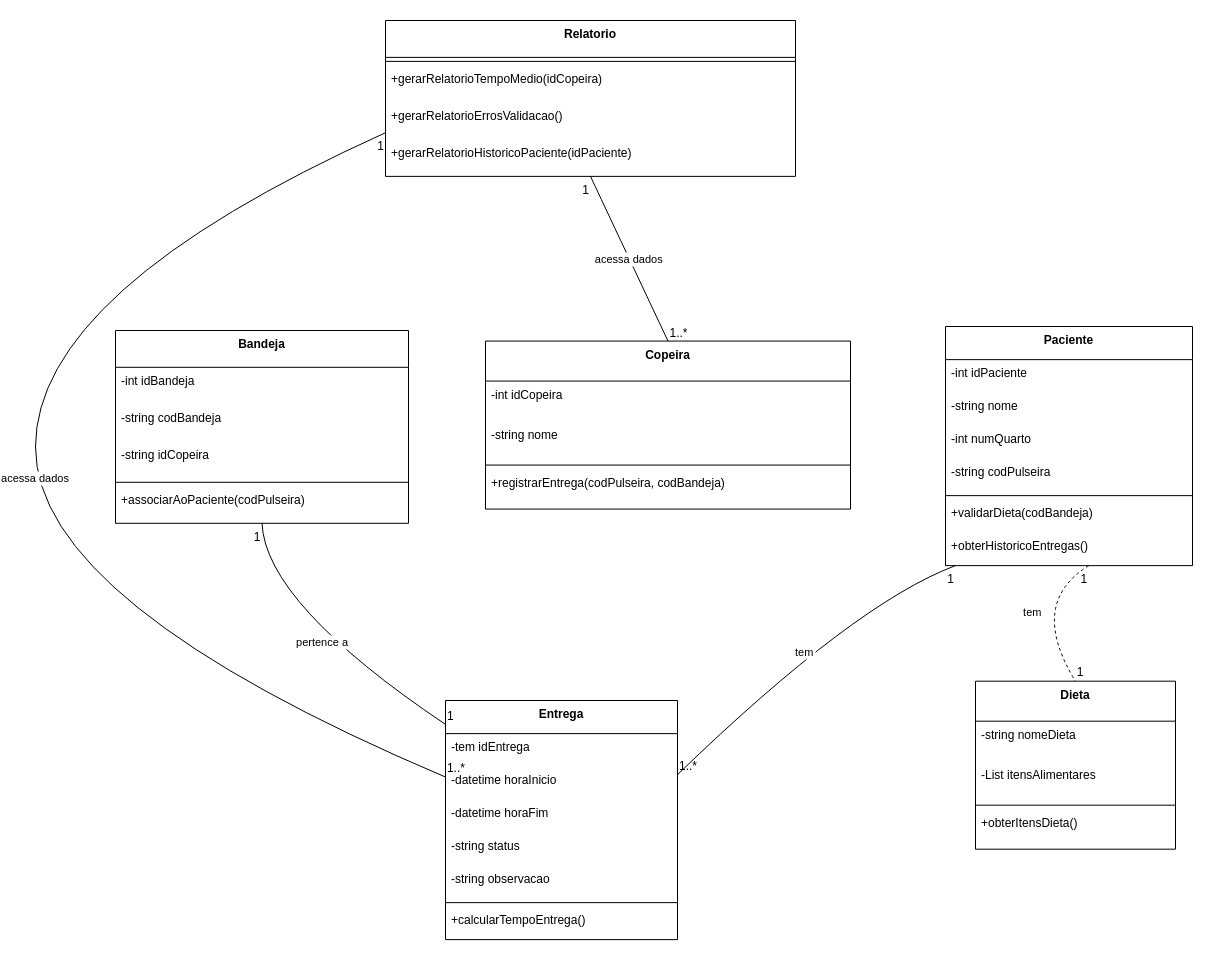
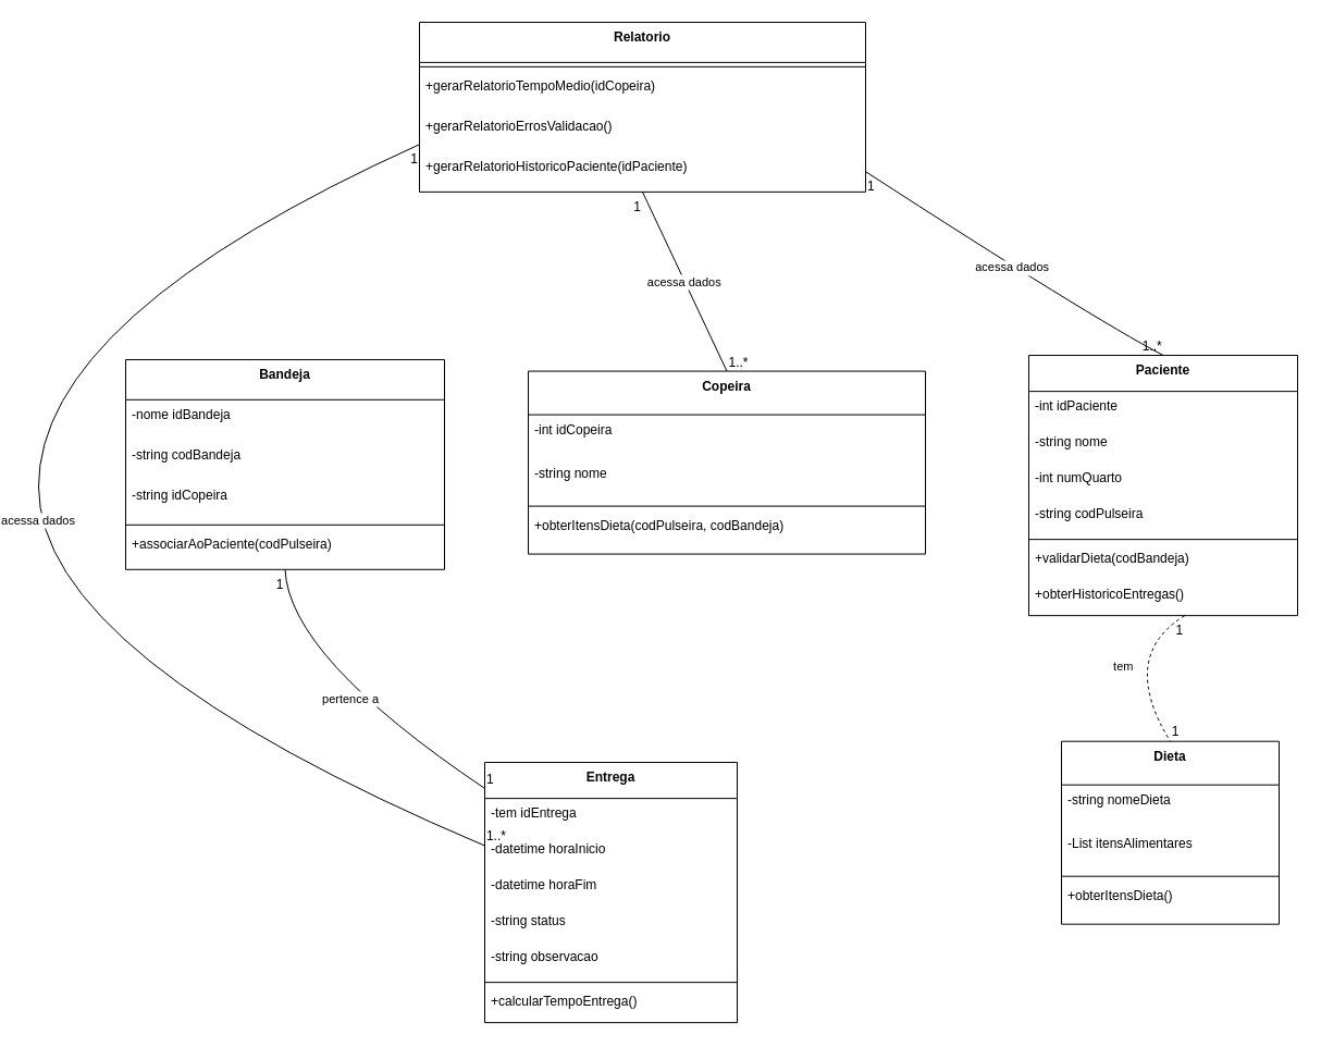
  <mxCell id="0" />
  <mxCell id="1" parent="0" />
  <mxCell id="2" value="Paciente" style="swimlane;fontStyle=1;align=center;verticalAlign=top;childLayout=stackLayout;horizontal=1;startSize=33.143;horizontalStack=0;resizeParent=1;resizeParentMax=0;resizeLast=0;collapsible=0;marginBottom=0;" vertex="1" parent="1"><mxGeometry x="930" y="326" width="247" height="239.143" as="geometry" /></mxCell>
  <mxCell id="3" value="-int idPaciente" style="text;strokeColor=none;fillColor=none;align=left;verticalAlign=top;spacingLeft=4;spacingRight=4;overflow=hidden;rotatable=0;points=[[0,0.5],[1,0.5]];portConstraint=eastwest;" vertex="1" parent="2"><mxGeometry y="33.143" width="247" height="33" as="geometry" /></mxCell>
  <mxCell id="4" value="-string nome" style="text;strokeColor=none;fillColor=none;align=left;verticalAlign=top;spacingLeft=4;spacingRight=4;overflow=hidden;rotatable=0;points=[[0,0.5],[1,0.5]];portConstraint=eastwest;" vertex="1" parent="2"><mxGeometry y="66.143" width="247" height="33" as="geometry" /></mxCell>
  <mxCell id="5" value="-int numQuarto" style="text;strokeColor=none;fillColor=none;align=left;verticalAlign=top;spacingLeft=4;spacingRight=4;overflow=hidden;rotatable=0;points=[[0,0.5],[1,0.5]];portConstraint=eastwest;" vertex="1" parent="2"><mxGeometry y="99.143" width="247" height="33" as="geometry" /></mxCell>
  <mxCell id="6" value="-string codPulseira" style="text;strokeColor=none;fillColor=none;align=left;verticalAlign=top;spacingLeft=4;spacingRight=4;overflow=hidden;rotatable=0;points=[[0,0.5],[1,0.5]];portConstraint=eastwest;" vertex="1" parent="2"><mxGeometry y="132.143" width="247" height="33" as="geometry" /></mxCell>
  <mxCell id="7" style="line;strokeWidth=1;fillColor=none;align=left;verticalAlign=middle;spacingTop=-1;spacingLeft=3;spacingRight=3;rotatable=0;labelPosition=right;points=[];portConstraint=eastwest;strokeColor=inherit;" vertex="1" parent="2"><mxGeometry y="165.143" width="247" height="8" as="geometry" /></mxCell>
  <mxCell id="8" value="+validarDieta(codBandeja)" style="text;strokeColor=none;fillColor=none;align=left;verticalAlign=top;spacingLeft=4;spacingRight=4;overflow=hidden;rotatable=0;points=[[0,0.5],[1,0.5]];portConstraint=eastwest;" vertex="1" parent="2"><mxGeometry y="173.143" width="247" height="33" as="geometry" /></mxCell>
  <mxCell id="9" value="+obterHistoricoEntregas()" style="text;strokeColor=none;fillColor=none;align=left;verticalAlign=top;spacingLeft=4;spacingRight=4;overflow=hidden;rotatable=0;points=[[0,0.5],[1,0.5]];portConstraint=eastwest;" vertex="1" parent="2"><mxGeometry y="206.143" width="247" height="33" as="geometry" /></mxCell>
  <mxCell id="10" value="Bandeja" style="swimlane;fontStyle=1;align=center;verticalAlign=top;childLayout=stackLayout;horizontal=1;startSize=36.8;horizontalStack=0;resizeParent=1;resizeParentMax=0;resizeLast=0;collapsible=0;marginBottom=0;" vertex="1" parent="1"><mxGeometry y="330" width="293" height="192.8" as="geometry" x="100" /></mxCell>
- <mxCell id="11" value="-int idBandeja" style="text;strokeColor=none;fillColor=none;align=left;verticalAlign=top;spacingLeft=4;spacingRight=4;overflow=hidden;rotatable=0;points=[[0,0.5],[1,0.5]];portConstraint=eastwest;" vertex="1" parent="10"><mxGeometry y="36.8" width="293" height="37" as="geometry" /></mxCell>
+ <mxCell id="11" value="-nome idBandeja" style="text;strokeColor=none;fillColor=none;align=left;verticalAlign=top;spacingLeft=4;spacingRight=4;overflow=hidden;rotatable=0;points=[[0,0.5],[1,0.5]];portConstraint=eastwest;" vertex="1" parent="10"><mxGeometry y="36.8" width="293" height="37" as="geometry" /></mxCell>
  <mxCell id="12" value="-string codBandeja" style="text;strokeColor=none;fillColor=none;align=left;verticalAlign=top;spacingLeft=4;spacingRight=4;overflow=hidden;rotatable=0;points=[[0,0.5],[1,0.5]];portConstraint=eastwest;" vertex="1" parent="10"><mxGeometry y="73.8" width="293" height="37" as="geometry" /></mxCell>
  <mxCell id="13" value="-string idCopeira" style="text;strokeColor=none;fillColor=none;align=left;verticalAlign=top;spacingLeft=4;spacingRight=4;overflow=hidden;rotatable=0;points=[[0,0.5],[1,0.5]];portConstraint=eastwest;" vertex="1" parent="10"><mxGeometry y="110.8" width="293" height="37" as="geometry" /></mxCell>
  <mxCell id="14" style="line;strokeWidth=1;fillColor=none;align=left;verticalAlign=middle;spacingTop=-1;spacingLeft=3;spacingRight=3;rotatable=0;labelPosition=right;points=[];portConstraint=eastwest;strokeColor=inherit;" vertex="1" parent="10"><mxGeometry y="147.8" width="293" height="8" as="geometry" /></mxCell>
  <mxCell id="15" value="+associarAoPaciente(codPulseira)" style="text;strokeColor=none;fillColor=none;align=left;verticalAlign=top;spacingLeft=4;spacingRight=4;overflow=hidden;rotatable=0;points=[[0,0.5],[1,0.5]];portConstraint=eastwest;" vertex="1" parent="10"><mxGeometry y="155.8" width="293" height="37" as="geometry" /></mxCell>
  <mxCell id="16" value="Copeira" style="swimlane;fontStyle=1;align=center;verticalAlign=top;childLayout=stackLayout;horizontal=1;startSize=40;horizontalStack=0;resizeParent=1;resizeParentMax=0;resizeLast=0;collapsible=0;marginBottom=0;" vertex="1" parent="1"><mxGeometry x="470" y="340.57" width="365" height="168" as="geometry" /></mxCell>
  <mxCell id="17" value="-int idCopeira" style="text;strokeColor=none;fillColor=none;align=left;verticalAlign=top;spacingLeft=4;spacingRight=4;overflow=hidden;rotatable=0;points=[[0,0.5],[1,0.5]];portConstraint=eastwest;" vertex="1" parent="16"><mxGeometry y="40" width="365" height="40" as="geometry" /></mxCell>
  <mxCell id="18" value="-string nome" style="text;strokeColor=none;fillColor=none;align=left;verticalAlign=top;spacingLeft=4;spacingRight=4;overflow=hidden;rotatable=0;points=[[0,0.5],[1,0.5]];portConstraint=eastwest;" vertex="1" parent="16"><mxGeometry y="80" width="365" height="40" as="geometry" /></mxCell>
  <mxCell id="19" style="line;strokeWidth=1;fillColor=none;align=left;verticalAlign=middle;spacingTop=-1;spacingLeft=3;spacingRight=3;rotatable=0;labelPosition=right;points=[];portConstraint=eastwest;strokeColor=inherit;" vertex="1" parent="16"><mxGeometry y="120" width="365" height="8" as="geometry" /></mxCell>
- <mxCell id="20" value="+registrarEntrega(codPulseira, codBandeja)" style="text;strokeColor=none;fillColor=none;align=left;verticalAlign=top;spacingLeft=4;spacingRight=4;overflow=hidden;rotatable=0;points=[[0,0.5],[1,0.5]];portConstraint=eastwest;" vertex="1" parent="16"><mxGeometry y="128" width="365" height="40" as="geometry" /></mxCell>
+ <mxCell id="20" value="+obterItensDieta(codPulseira, codBandeja)" style="text;strokeColor=none;fillColor=none;align=left;verticalAlign=top;spacingLeft=4;spacingRight=4;overflow=hidden;rotatable=0;points=[[0,0.5],[1,0.5]];portConstraint=eastwest;" vertex="1" parent="16"><mxGeometry y="128" width="365" height="40" as="geometry" /></mxCell>
  <mxCell id="21" value="Entrega" style="swimlane;fontStyle=1;align=center;verticalAlign=top;childLayout=stackLayout;horizontal=1;startSize=33.143;horizontalStack=0;resizeParent=1;resizeParentMax=0;resizeLast=0;collapsible=0;marginBottom=0;" vertex="1" parent="1"><mxGeometry x="430" y="700" width="232" height="239.143" as="geometry" /></mxCell>
  <mxCell id="22" value="-tem idEntrega" style="text;strokeColor=none;fillColor=none;align=left;verticalAlign=top;spacingLeft=4;spacingRight=4;overflow=hidden;rotatable=0;points=[[0,0.5],[1,0.5]];portConstraint=eastwest;" vertex="1" parent="21"><mxGeometry y="33.143" width="232" height="33" as="geometry" /></mxCell>
  <mxCell id="23" value="-datetime horaInicio" style="text;strokeColor=none;fillColor=none;align=left;verticalAlign=top;spacingLeft=4;spacingRight=4;overflow=hidden;rotatable=0;points=[[0,0.5],[1,0.5]];portConstraint=eastwest;" vertex="1" parent="21"><mxGeometry y="66.143" width="232" height="33" as="geometry" /></mxCell>
  <mxCell id="24" value="-datetime horaFim" style="text;strokeColor=none;fillColor=none;align=left;verticalAlign=top;spacingLeft=4;spacingRight=4;overflow=hidden;rotatable=0;points=[[0,0.5],[1,0.5]];portConstraint=eastwest;" vertex="1" parent="21"><mxGeometry y="99.143" width="232" height="33" as="geometry" /></mxCell>
  <mxCell id="25" value="-string status" style="text;strokeColor=none;fillColor=none;align=left;verticalAlign=top;spacingLeft=4;spacingRight=4;overflow=hidden;rotatable=0;points=[[0,0.5],[1,0.5]];portConstraint=eastwest;" vertex="1" parent="21"><mxGeometry y="132.143" width="232" height="33" as="geometry" /></mxCell>
  <mxCell id="26" value="-string observacao" style="text;strokeColor=none;fillColor=none;align=left;verticalAlign=top;spacingLeft=4;spacingRight=4;overflow=hidden;rotatable=0;points=[[0,0.5],[1,0.5]];portConstraint=eastwest;" vertex="1" parent="21"><mxGeometry y="165.143" width="232" height="33" as="geometry" /></mxCell>
  <mxCell id="27" style="line;strokeWidth=1;fillColor=none;align=left;verticalAlign=middle;spacingTop=-1;spacingLeft=3;spacingRight=3;rotatable=0;labelPosition=right;points=[];portConstraint=eastwest;strokeColor=inherit;" vertex="1" parent="21"><mxGeometry y="198.143" width="232" height="8" as="geometry" /></mxCell>
  <mxCell id="28" value="+calcularTempoEntrega()" style="text;strokeColor=none;fillColor=none;align=left;verticalAlign=top;spacingLeft=4;spacingRight=4;overflow=hidden;rotatable=0;points=[[0,0.5],[1,0.5]];portConstraint=eastwest;" vertex="1" parent="21"><mxGeometry y="206.143" width="232" height="33" as="geometry" /></mxCell>
  <mxCell id="29" value="Relatorio" style="swimlane;fontStyle=1;align=center;verticalAlign=top;childLayout=stackLayout;horizontal=1;startSize=36.889;horizontalStack=0;resizeParent=1;resizeParentMax=0;resizeLast=0;collapsible=0;marginBottom=0;" vertex="1" parent="1"><mxGeometry x="370" y="20" width="410" height="155.889" as="geometry" /></mxCell>
  <mxCell id="30" style="line;strokeWidth=1;fillColor=none;align=left;verticalAlign=middle;spacingTop=-1;spacingLeft=3;spacingRight=3;rotatable=0;labelPosition=right;points=[];portConstraint=eastwest;strokeColor=inherit;" vertex="1" parent="29"><mxGeometry y="36.889" width="410" height="8" as="geometry" /></mxCell>
  <mxCell id="31" value="+gerarRelatorioTempoMedio(idCopeira)" style="text;strokeColor=none;fillColor=none;align=left;verticalAlign=top;spacingLeft=4;spacingRight=4;overflow=hidden;rotatable=0;points=[[0,0.5],[1,0.5]];portConstraint=eastwest;" vertex="1" parent="29"><mxGeometry y="44.889" width="410" height="37" as="geometry" /></mxCell>
  <mxCell id="32" value="+gerarRelatorioErrosValidacao()" style="text;strokeColor=none;fillColor=none;align=left;verticalAlign=top;spacingLeft=4;spacingRight=4;overflow=hidden;rotatable=0;points=[[0,0.5],[1,0.5]];portConstraint=eastwest;" vertex="1" parent="29"><mxGeometry y="81.889" width="410" height="37" as="geometry" /></mxCell>
  <mxCell id="33" value="+gerarRelatorioHistoricoPaciente(idPaciente)" style="text;strokeColor=none;fillColor=none;align=left;verticalAlign=top;spacingLeft=4;spacingRight=4;overflow=hidden;rotatable=0;points=[[0,0.5],[1,0.5]];portConstraint=eastwest;" vertex="1" parent="29"><mxGeometry y="118.889" width="410" height="37" as="geometry" /></mxCell>
  <mxCell id="34" value="Dieta" style="swimlane;fontStyle=1;align=center;verticalAlign=top;childLayout=stackLayout;horizontal=1;startSize=40;horizontalStack=0;resizeParent=1;resizeParentMax=0;resizeLast=0;collapsible=0;marginBottom=0;" vertex="1" parent="1"><mxGeometry x="960" y="680.68" width="200" height="168" as="geometry" /></mxCell>
  <mxCell id="35" value="-string nomeDieta" style="text;strokeColor=none;fillColor=none;align=left;verticalAlign=top;spacingLeft=4;spacingRight=4;overflow=hidden;rotatable=0;points=[[0,0.5],[1,0.5]];portConstraint=eastwest;" vertex="1" parent="34"><mxGeometry y="40" width="200" height="40" as="geometry" /></mxCell>
  <mxCell id="36" value="-List itensAlimentares" style="text;strokeColor=none;fillColor=none;align=left;verticalAlign=top;spacingLeft=4;spacingRight=4;overflow=hidden;rotatable=0;points=[[0,0.5],[1,0.5]];portConstraint=eastwest;" vertex="1" parent="34"><mxGeometry y="80" width="200" height="40" as="geometry" /></mxCell>
  <mxCell id="37" style="line;strokeWidth=1;fillColor=none;align=left;verticalAlign=middle;spacingTop=-1;spacingLeft=3;spacingRight=3;rotatable=0;labelPosition=right;points=[];portConstraint=eastwest;strokeColor=inherit;" vertex="1" parent="34"><mxGeometry y="120" width="200" height="8" as="geometry" /></mxCell>
  <mxCell id="38" value="+obterItensDieta()" style="text;strokeColor=none;fillColor=none;align=left;verticalAlign=top;spacingLeft=4;spacingRight=4;overflow=hidden;rotatable=0;points=[[0,0.5],[1,0.5]];portConstraint=eastwest;" vertex="1" parent="34"><mxGeometry y="128" width="200" height="40" as="geometry" /></mxCell>
- <mxCell id="39" value="tem" style="curved=1;startArrow=none;endArrow=none;exitX=0.04;exitY=1;entryX=1;entryY=0.31;rounded=0;" edge="1" parent="1" source="2" target="21"><mxGeometry relative="1" as="geometry"><Array as="points"><mxPoint x="839" y="603" /></Array></mxGeometry></mxCell>
- <mxCell id="40" value="1" style="edgeLabel;resizable=0;labelBackgroundColor=none;fontSize=12;align=right;verticalAlign=top;" vertex="1" parent="39"><mxGeometry x="-1" relative="1" as="geometry" /></mxCell>
- <mxCell id="41" value="1..*" style="edgeLabel;resizable=0;labelBackgroundColor=none;fontSize=12;align=left;verticalAlign=bottom;" vertex="1" parent="39"><mxGeometry x="1" relative="1" as="geometry" /></mxCell>
  <mxCell id="42" value="pertence a" style="curved=1;startArrow=none;endArrow=none;exitX=0.5;exitY=1;entryX=0;entryY=0.1;rounded=0;" edge="1" parent="1" source="10" target="21"><mxGeometry relative="1" as="geometry"><Array as="points"><mxPoint x="250" y="603" /></Array></mxGeometry></mxCell>
  <mxCell id="43" value="1" style="edgeLabel;resizable=0;labelBackgroundColor=none;fontSize=12;align=right;verticalAlign=top;" vertex="1" parent="42"><mxGeometry x="-1" relative="1" as="geometry" /></mxCell>
  <mxCell id="44" value="1" style="edgeLabel;resizable=0;labelBackgroundColor=none;fontSize=12;align=left;verticalAlign=bottom;" vertex="1" parent="42"><mxGeometry x="1" relative="1" as="geometry" /></mxCell>
  <mxCell id="45" value="acessa dados" style="curved=1;startArrow=none;endArrow=none;exitX=0;exitY=0.72;entryX=0;entryY=0.32;rounded=0;" edge="1" parent="1" source="29" target="21"><mxGeometry relative="1" as="geometry"><Array as="points"><mxPoint x="20" y="290" /><mxPoint x="20" y="603" /></Array></mxGeometry></mxCell>
  <mxCell id="46" value="1" style="edgeLabel;resizable=0;labelBackgroundColor=none;fontSize=12;align=right;verticalAlign=top;" vertex="1" parent="45"><mxGeometry x="-1" relative="1" as="geometry" /></mxCell>
  <mxCell id="47" value="1..*" style="edgeLabel;resizable=0;labelBackgroundColor=none;fontSize=12;align=left;verticalAlign=bottom;" vertex="1" parent="45"><mxGeometry x="1" relative="1" as="geometry" /></mxCell>
+ <mxCell id="48" value="acessa dados" style="curved=1;startArrow=none;endArrow=none;exitX=1;exitY=0.88;entryX=0.5;entryY=0;rounded=0;" edge="1" parent="1" source="29" target="2"><mxGeometry relative="1" as="geometry"><Array as="points"><mxPoint x="985" y="290" /></Array></mxGeometry></mxCell>
+ <mxCell id="49" value="1" style="edgeLabel;resizable=0;labelBackgroundColor=none;fontSize=12;align=left;verticalAlign=top;" vertex="1" parent="48"><mxGeometry x="-1" relative="1" as="geometry" /></mxCell>
+ <mxCell id="50" value="1..*" style="edgeLabel;resizable=0;labelBackgroundColor=none;fontSize=12;align=right;verticalAlign=bottom;" vertex="1" parent="48"><mxGeometry x="1" relative="1" as="geometry" /></mxCell>
  <mxCell id="51" value="acessa dados" style="curved=1;startArrow=none;endArrow=none;exitX=0.5;exitY=1;entryX=0.5;entryY=0;rounded=0;" edge="1" parent="1" source="29" target="16"><mxGeometry relative="1" as="geometry"><Array as="points" /></mxGeometry></mxCell>
  <mxCell id="52" value="1" style="edgeLabel;resizable=0;labelBackgroundColor=none;fontSize=12;align=right;verticalAlign=top;" vertex="1" parent="51"><mxGeometry x="-1" relative="1" as="geometry" /></mxCell>
  <mxCell id="53" value="1..*" style="edgeLabel;resizable=0;labelBackgroundColor=none;fontSize=12;align=left;verticalAlign=bottom;" vertex="1" parent="51"><mxGeometry x="1" relative="1" as="geometry" /></mxCell>
  <mxCell id="54" value="tem" style="curved=1;startArrow=none;endArrow=none;exitX=0.58;exitY=1;entryX=0.5;entryY=0;rounded=0;dashed=1;" edge="1" parent="1" source="2" target="34"><mxGeometry relative="1" as="geometry"><Array as="points"><mxPoint x="1012" y="603" /></Array></mxGeometry></mxCell>
  <mxCell id="55" value="1" style="edgeLabel;resizable=0;labelBackgroundColor=none;fontSize=12;align=right;verticalAlign=top;" vertex="1" parent="54"><mxGeometry x="-1" relative="1" as="geometry" /></mxCell>
  <mxCell id="56" value="1" style="edgeLabel;resizable=0;labelBackgroundColor=none;fontSize=12;align=left;verticalAlign=bottom;" vertex="1" parent="54"><mxGeometry x="1" relative="1" as="geometry" /></mxCell>
